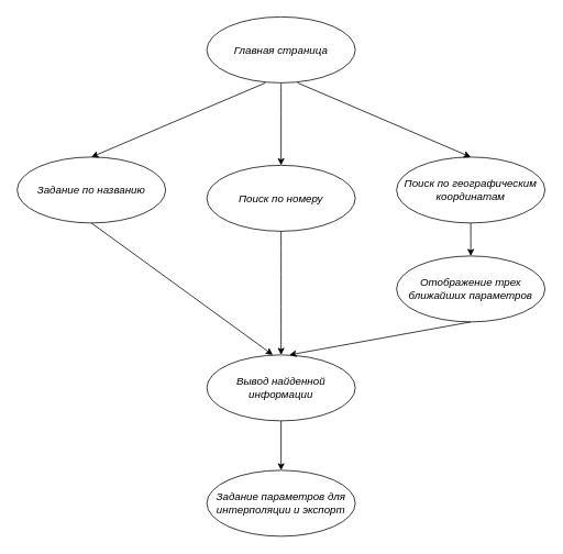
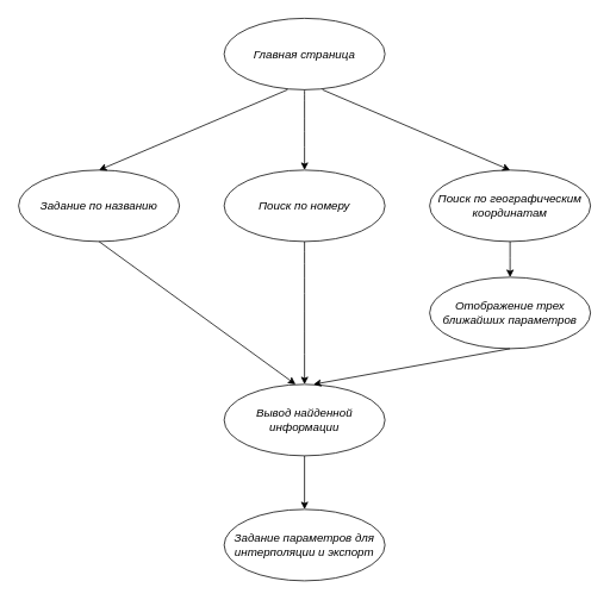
  <mxCell id="0" />
  <mxCell id="1" parent="0" />
  <mxCell id="2" value="Задание по названию" style="ellipse;whiteSpace=wrap;html=1;fontSize=13;fontStyle=2" vertex="1" parent="1"><mxGeometry x="20" y="190" width="180" height="80" as="geometry" /></mxCell>
  <mxCell id="3" value="Главная страница" style="ellipse;whiteSpace=wrap;html=1;fontSize=13;fontStyle=2" vertex="1" parent="1"><mxGeometry x="250" y="20" width="180" height="80" as="geometry" /></mxCell>
  <mxCell id="4" value="Поиск по географическим координатам" style="ellipse;whiteSpace=wrap;html=1;fontSize=13;fontStyle=2" vertex="1" parent="1"><mxGeometry x="480" y="190" width="180" height="80" as="geometry" /></mxCell>
- <mxCell id="5" value="Поиск по номеру" style="ellipse;whiteSpace=wrap;html=1;fontSize=13;fontStyle=2" vertex="1" parent="1"><mxGeometry x="250" y="200" width="180" height="80" as="geometry" /></mxCell>
+ <mxCell id="5" value="Поиск по номеру" style="ellipse;whiteSpace=wrap;html=1;fontSize=13;fontStyle=2" vertex="1" parent="1"><mxGeometry x="250" y="190" width="180" height="80" as="geometry" /></mxCell>
  <mxCell id="6" value="Задание параметров для интерполяции и экспорт" style="ellipse;whiteSpace=wrap;html=1;fontSize=13;fontStyle=2" vertex="1" parent="1"><mxGeometry x="250" y="570" width="180" height="80" as="geometry" /></mxCell>
  <mxCell id="7" value="Отображение трех ближайших параметров" style="ellipse;whiteSpace=wrap;html=1;fontSize=13;fontStyle=2" vertex="1" parent="1"><mxGeometry x="480" y="310" width="180" height="80" as="geometry" /></mxCell>
  <mxCell id="8" value="Вывод найденной &lt;br style=&quot;font-size: 13px;&quot;&gt;информации" style="ellipse;whiteSpace=wrap;html=1;fontSize=13;fontStyle=2" vertex="1" parent="1"><mxGeometry x="250" y="430" width="180" height="80" as="geometry" /></mxCell>
  <mxCell id="9" value="" style="curved=1;endArrow=classic;html=1;exitX=0.5;exitY=1;exitDx=0;exitDy=0;entryX=0.5;entryY=0;entryDx=0;entryDy=0;fontSize=13;fontStyle=2" edge="1" parent="1" source="3" target="5"><mxGeometry width="50" height="50" relative="1" as="geometry"><mxPoint x="330" y="310" as="sourcePoint" /><mxPoint x="380" y="260" as="targetPoint" /><Array as="points" /></mxGeometry></mxCell>
  <mxCell id="10" value="" style="curved=1;endArrow=classic;html=1;exitX=0.5;exitY=1;exitDx=0;exitDy=0;entryX=0.5;entryY=0;entryDx=0;entryDy=0;fontSize=13;fontStyle=2" edge="1" parent="1" source="4" target="7"><mxGeometry width="50" height="50" relative="1" as="geometry"><mxPoint x="330" y="410" as="sourcePoint" /><mxPoint x="380" y="360" as="targetPoint" /><Array as="points"><mxPoint x="570" y="290" /></Array></mxGeometry></mxCell>
  <mxCell id="11" value="" style="curved=1;endArrow=classic;html=1;exitX=0.5;exitY=1;exitDx=0;exitDy=0;entryX=0.5;entryY=0;entryDx=0;entryDy=0;fontSize=13;fontStyle=2" edge="1" parent="1" source="5" target="8"><mxGeometry width="50" height="50" relative="1" as="geometry"><mxPoint x="330" y="410" as="sourcePoint" /><mxPoint x="380" y="360" as="targetPoint" /><Array as="points"><mxPoint x="340" y="310" /></Array></mxGeometry></mxCell>
  <mxCell id="12" value="" style="endArrow=classic;html=1;exitX=0.5;exitY=1;exitDx=0;exitDy=0;entryX=0.5;entryY=0;entryDx=0;entryDy=0;fontSize=13;fontStyle=2" edge="1" parent="1" source="8" target="6"><mxGeometry width="50" height="50" relative="1" as="geometry"><mxPoint x="330" y="610" as="sourcePoint" /><mxPoint x="380" y="560" as="targetPoint" /></mxGeometry></mxCell>
  <mxCell id="13" value="" style="endArrow=classic;html=1;fontSize=13;entryX=0.5;entryY=0;entryDx=0;entryDy=0;" edge="1" parent="1" target="2"><mxGeometry width="50" height="50" relative="1" as="geometry"><mxPoint x="321" y="100" as="sourcePoint" /><mxPoint x="380" y="330" as="targetPoint" /></mxGeometry></mxCell>
  <mxCell id="14" value="" style="endArrow=classic;html=1;fontSize=13;entryX=0.5;entryY=0;entryDx=0;entryDy=0;" edge="1" parent="1" target="4"><mxGeometry width="50" height="50" relative="1" as="geometry"><mxPoint x="360" y="100" as="sourcePoint" /><mxPoint x="380" y="130" as="targetPoint" /></mxGeometry></mxCell>
  <mxCell id="15" value="" style="endArrow=classic;html=1;fontSize=13;exitX=0.5;exitY=1;exitDx=0;exitDy=0;" edge="1" parent="1" source="2"><mxGeometry width="50" height="50" relative="1" as="geometry"><mxPoint x="104" y="290" as="sourcePoint" /><mxPoint x="330" y="430" as="targetPoint" /></mxGeometry></mxCell>
  <mxCell id="16" value="" style="endArrow=classic;html=1;fontSize=13;exitX=0.5;exitY=1;exitDx=0;exitDy=0;" edge="1" parent="1" source="7"><mxGeometry width="50" height="50" relative="1" as="geometry"><mxPoint x="330" y="380" as="sourcePoint" /><mxPoint x="350" y="430" as="targetPoint" /></mxGeometry></mxCell>
